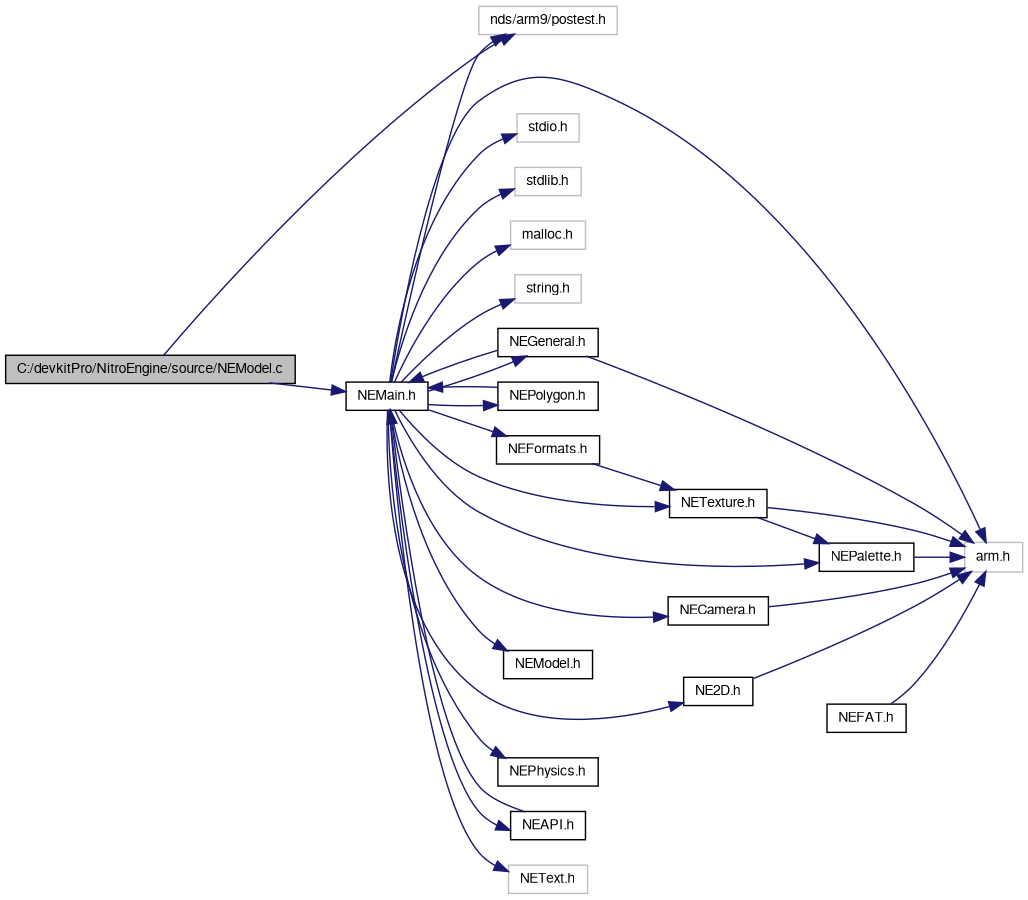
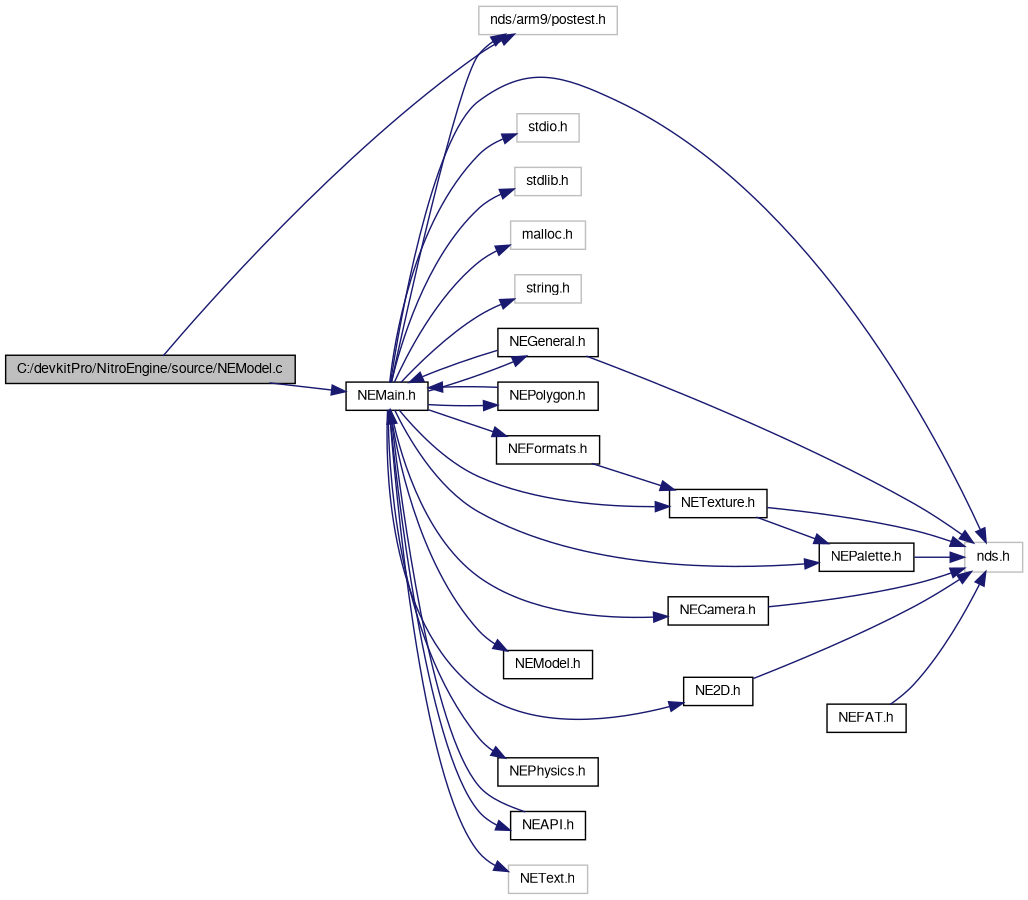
  digraph {
    rankdir=LR
    node [color=black fontname=FreeSans fontsize=10 shape=record]
    edge [color=midnightblue fontname=FreeSans fontsize=10 labelfontname=FreeSans labelfontsize=10 style=solid]
    n1 [fillcolor=grey75 fontcolor=black height=0.2 label="C:/devkitPro/NitroEngine/source/NEModel.c" style=filled width=0.4]
    n2 [color=grey75 height=0.2 label="nds/arm9/postest.h" width=0.4]
    n3 [height=0.2 label="NEMain.h" width=0.4]
-   n4 [color=grey75 height=0.2 label="arm.h" width=0.4]
+   n4 [color=grey75 height=0.2 label="nds.h" width=0.4]
    n5 [color=grey75 height=0.2 label="stdio.h" width=0.4]
    n6 [color=grey75 height=0.2 label="stdlib.h" width=0.4]
    n7 [color=grey75 height=0.2 label="malloc.h" width=0.4]
    n8 [color=grey75 height=0.2 label="string.h" width=0.4]
    n9 [height=0.2 label="NEGeneral.h" width=0.4]
    n10 [height=0.2 label="NEPolygon.h" width=0.4]
    n11 [height=0.2 label="NEFormats.h" width=0.4]
    n12 [height=0.2 label="NETexture.h" width=0.4]
    n13 [height=0.2 label="NEPalette.h" width=0.4]
    n14 [height=0.2 label="NECamera.h" width=0.4]
    n15 [height=0.2 label="NEModel.h" width=0.4]
    n16 [height=0.2 label="NE2D.h" width=0.4]
    n17 [height=0.2 label="NEPhysics.h" width=0.4]
    n18 [height=0.2 label="NEAPI.h" width=0.4]
    n19 [color=grey75 height=0.2 label="NEText.h" width=0.4]
    n20 [height=0.2 label="NEFAT.h" width=0.4]
    n1 -> n2
    n1 -> n3
    n3 -> n2
    n3 -> n4
    n3 -> n5
    n3 -> n6
    n3 -> n7
    n3 -> n8
    n3 -> n9
    n3 -> n10
    n3 -> n11
    n3 -> n12
    n3 -> n13
    n3 -> n14
    n3 -> n15
    n3 -> n16
    n3 -> n17
    n3 -> n18
    n3 -> n19
    n9 -> n3
    n9 -> n4
    n10 -> n3
    n11 -> n12
    n12 -> n4
    n12 -> n13
    n13 -> n4
    n14 -> n4
    n16 -> n4
    n18 -> n3
    n20 -> n4
  }
